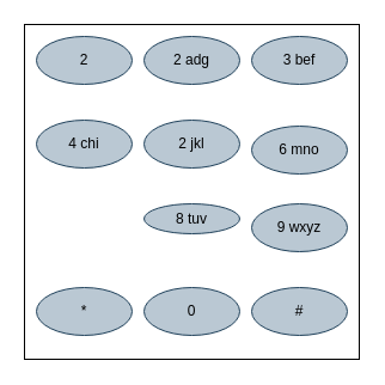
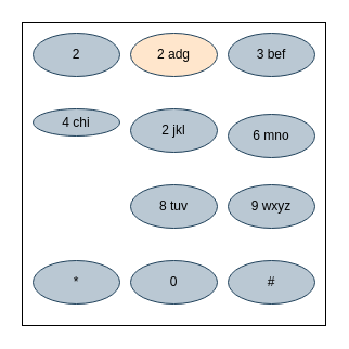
  <mxCell id="0" />
  <mxCell id="1" parent="0" />
  <mxCell id="2" value="" style="whiteSpace=wrap;html=1;aspect=fixed;" vertex="1" parent="1"><mxGeometry x="20" y="20" width="280" height="280" as="geometry" /></mxCell>
  <mxCell id="3" value="2" style="ellipse;whiteSpace=wrap;html=1;fillColor=#bac8d3;strokeColor=#23445d;" vertex="1" parent="1"><mxGeometry x="30" y="30" width="80" height="40" as="geometry" /></mxCell>
- <mxCell id="4" value="2 adg" style="ellipse;whiteSpace=wrap;html=1;fillColor=#bac8d3;strokeColor=#23445d;" vertex="1" parent="1"><mxGeometry x="120" y="30" width="80" height="40" as="geometry" /></mxCell>
+ <mxCell id="4" value="2 adg" style="ellipse;whiteSpace=wrap;html=1;fillColor=#ffe6cc;strokeColor=#23445d;" vertex="1" parent="1"><mxGeometry x="120" y="30" width="80" height="40" as="geometry" /></mxCell>
  <mxCell id="5" value="3 bef" style="ellipse;whiteSpace=wrap;html=1;fillColor=#bac8d3;strokeColor=#23445d;" vertex="1" parent="1"><mxGeometry x="210" y="30" width="80" height="40" as="geometry" /></mxCell>
  <mxCell id="6" value="2 jkl" style="ellipse;whiteSpace=wrap;html=1;fillColor=#bac8d3;strokeColor=#23445d;" vertex="1" parent="1"><mxGeometry x="120" y="100" width="80" height="40" as="geometry" /></mxCell>
- <mxCell id="7" value="4 chi" style="ellipse;whiteSpace=wrap;html=1;fillColor=#bac8d3;strokeColor=#23445d;" vertex="1" parent="1"><mxGeometry x="30" y="100" width="80" height="40" as="geometry" /></mxCell>
+ <mxCell id="7" value="4 chi" style="ellipse;whiteSpace=wrap;html=1;fillColor=#bac8d3;strokeColor=#23445d;" vertex="1" parent="1"><mxGeometry x="30" y="100" width="80" height="25" as="geometry" /></mxCell>
  <mxCell id="8" value="*" style="ellipse;whiteSpace=wrap;html=1;fillColor=#bac8d3;strokeColor=#23445d;" vertex="1" parent="1"><mxGeometry x="30" y="240" width="80" height="40" as="geometry" /></mxCell>
  <mxCell id="9" value="0" style="ellipse;whiteSpace=wrap;html=1;fillColor=#bac8d3;strokeColor=#23445d;" vertex="1" parent="1"><mxGeometry x="120" y="240" width="80" height="40" as="geometry" /></mxCell>
  <mxCell id="10" value="9 wxyz" style="ellipse;whiteSpace=wrap;html=1;fillColor=#bac8d3;strokeColor=#23445d;" vertex="1" parent="1"><mxGeometry x="210" y="170" width="80" height="40" as="geometry" /></mxCell>
- <mxCell id="11" value="8 tuv" style="ellipse;whiteSpace=wrap;html=1;fillColor=#bac8d3;strokeColor=#23445d;" vertex="1" parent="1"><mxGeometry x="120" y="170" width="80" height="25" as="geometry" /></mxCell>
+ <mxCell id="11" value="8 tuv" style="ellipse;whiteSpace=wrap;html=1;fillColor=#bac8d3;strokeColor=#23445d;" vertex="1" parent="1"><mxGeometry x="120" y="170" width="80" height="40" as="geometry" /></mxCell>
  <mxCell id="12" value="6 mno" style="ellipse;whiteSpace=wrap;html=1;fillColor=#bac8d3;strokeColor=#23445d;" vertex="1" parent="1"><mxGeometry x="210" y="105" width="80" height="40" as="geometry" /></mxCell>
  <mxCell id="13" value="#" style="ellipse;whiteSpace=wrap;html=1;fillColor=#bac8d3;strokeColor=#23445d;" vertex="1" parent="1"><mxGeometry x="210" y="240" width="80" height="40" as="geometry" /></mxCell>
